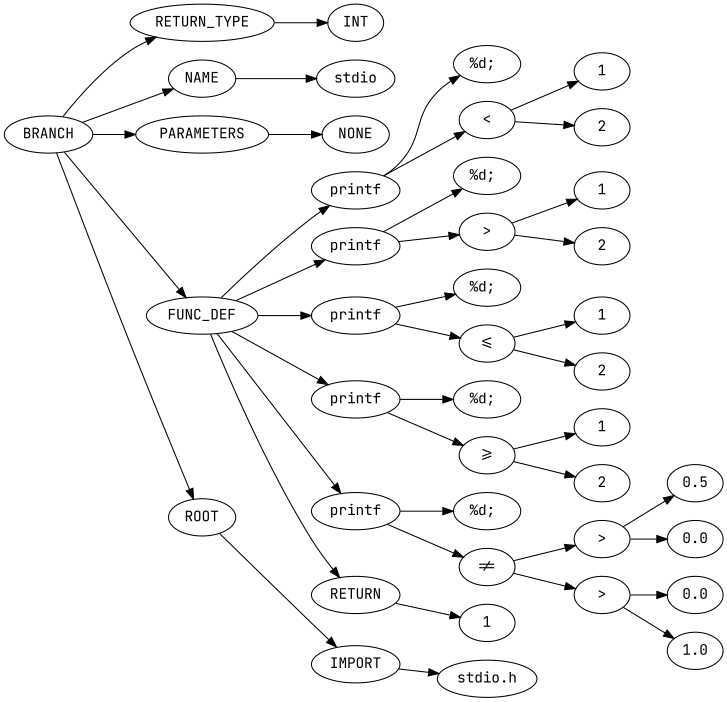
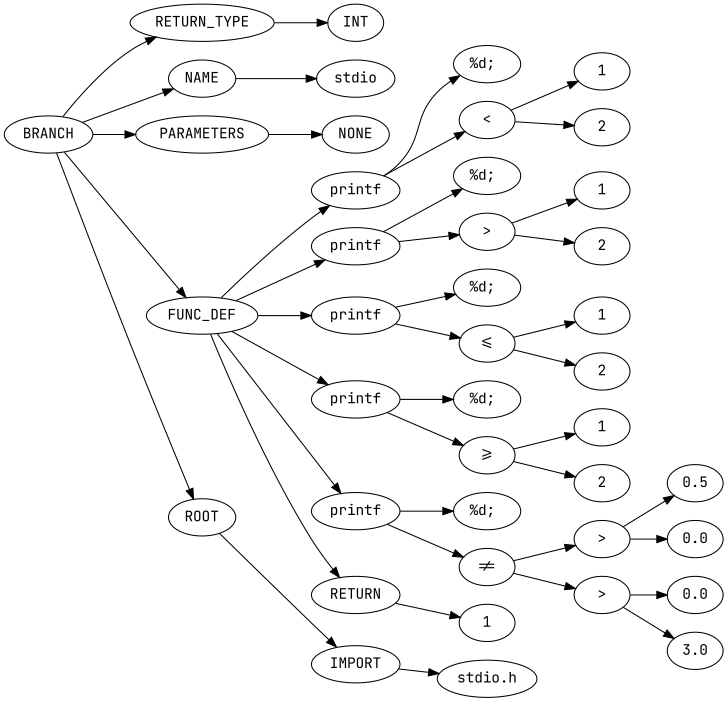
  strict digraph {
    fontname="JetBrains Mono"
    rankdir=LR
    node [fontname="JetBrains Mono"]
    edge [fontname="JetBrains Mono"]
    n1 [label=IMPORT]
    n2 [label="stdio.h"]
    n3 [label=BRANCH]
    n4 [label=RETURN_TYPE]
    n5 [label=NAME]
    n6 [label=PARAMETERS]
    n7 [label=FUNC_DEF]
    ROOT
    n9 [label=INT]
    n10 [label=stdio]
    n11 [label=NONE]
    n12 [label=printf]
    n13 [label=printf]
    n14 [label=printf]
    n15 [label=printf]
    n16 [label=printf]
    n17 [label=RETURN]
    n18 [label="%d; "]
    n19 [label="<"]
    n20 [label="%d; "]
    n21 [label=">"]
    n22 [label="%d; "]
    n23 [label="<="]
    n24 [label="%d; "]
    n25 [label=">="]
    n26 [label="%d; "]
    n27 [label="!="]
    n28 [label=1]
    n29 [label=1]
    n30 [label=2]
    n31 [label=1]
    n32 [label=2]
    n33 [label=1]
    n34 [label=2]
    n35 [label=1]
    n36 [label=2]
    n37 [label=">"]
    n38 [label=">"]
    n39 [label=0.5]
    n40 [label=0.0]
    n41 [label=0.0]
-   n42 [label=1.0]
+   n42 [label=3.0]
    n1 -> n2
    n3 -> n4
    n3 -> n5
    n3 -> n6
    n3 -> n7
    n3 -> ROOT
    n4 -> n9
    n5 -> n10
    n6 -> n11
    n7 -> n12
    n7 -> n13
    n7 -> n14
    n7 -> n15
    n7 -> n16
    n7 -> n17
    ROOT -> n1
    n12 -> n18
    n12 -> n19
    n13 -> n20
    n13 -> n21
    n14 -> n22
    n14 -> n23
    n15 -> n24
    n15 -> n25
    n16 -> n26
    n16 -> n27
    n17 -> n28
    n19 -> n29
    n19 -> n30
    n21 -> n31
    n21 -> n32
    n23 -> n33
    n23 -> n34
    n25 -> n35
    n25 -> n36
    n27 -> n37
    n27 -> n38
    n37 -> n39
    n37 -> n40
    n38 -> n41
    n38 -> n42
  }
